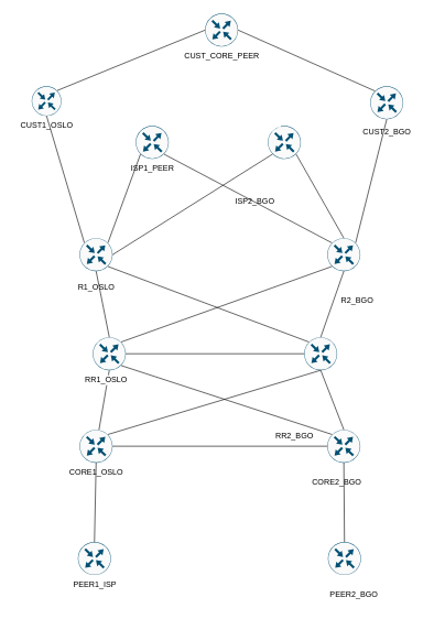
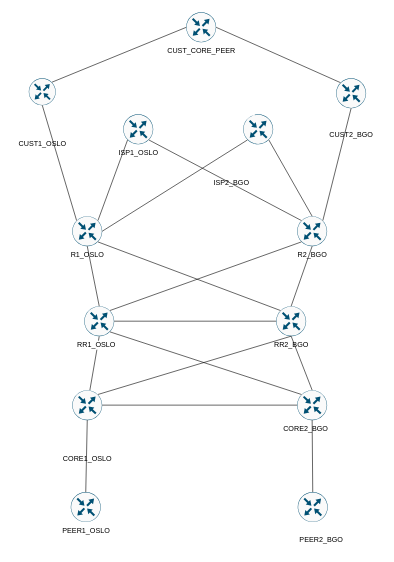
  <mxCell id="0" />
  <mxCell id="1" parent="0" />
  <mxCell id="2" value="" style="sketch=0;points=[[0.5,0,0],[1,0.5,0],[0.5,1,0],[0,0.5,0],[0.145,0.145,0],[0.856,0.145,0],[0.855,0.856,0],[0.145,0.855,0]];verticalLabelPosition=bottom;html=1;verticalAlign=top;aspect=fixed;align=center;pointerEvents=1;shape=mxgraph.cisco19.rect;prIcon=router;fillColor=#FAFAFA;strokeColor=#005073;" parent="1" vertex="1"><mxGeometry x="47.5" y="130" width="45" height="45" as="geometry" /></mxCell>
  <mxCell id="3" value="" style="sketch=0;points=[[0.5,0,0],[1,0.5,0],[0.5,1,0],[0,0.5,0],[0.145,0.145,0],[0.856,0.145,0],[0.855,0.856,0],[0.145,0.855,0]];verticalLabelPosition=bottom;html=1;verticalAlign=top;aspect=fixed;align=center;pointerEvents=1;shape=mxgraph.cisco19.rect;prIcon=router;fillColor=#FAFAFA;strokeColor=#005073;" parent="1" vertex="1"><mxGeometry x="310" y="20" width="50" height="50" as="geometry" /></mxCell>
  <mxCell id="4" value="" style="sketch=0;points=[[0.5,0,0],[1,0.5,0],[0.5,1,0],[0,0.5,0],[0.145,0.145,0],[0.856,0.145,0],[0.855,0.856,0],[0.145,0.855,0]];verticalLabelPosition=bottom;html=1;verticalAlign=top;aspect=fixed;align=center;pointerEvents=1;shape=mxgraph.cisco19.rect;prIcon=router;fillColor=#FAFAFA;strokeColor=#005073;" parent="1" vertex="1"><mxGeometry x="560" y="130" width="50" height="50" as="geometry" /></mxCell>
  <mxCell id="5" value="" style="sketch=0;points=[[0.5,0,0],[1,0.5,0],[0.5,1,0],[0,0.5,0],[0.145,0.145,0],[0.856,0.145,0],[0.855,0.856,0],[0.145,0.855,0]];verticalLabelPosition=bottom;html=1;verticalAlign=top;aspect=fixed;align=center;pointerEvents=1;shape=mxgraph.cisco19.rect;prIcon=router;fillColor=#FAFAFA;strokeColor=#005073;" parent="1" vertex="1"><mxGeometry x="405" y="190" width="50" height="50" as="geometry" /></mxCell>
  <mxCell id="6" value="" style="sketch=0;points=[[0.5,0,0],[1,0.5,0],[0.5,1,0],[0,0.5,0],[0.145,0.145,0],[0.856,0.145,0],[0.855,0.856,0],[0.145,0.855,0]];verticalLabelPosition=bottom;html=1;verticalAlign=top;aspect=fixed;align=center;pointerEvents=1;shape=mxgraph.cisco19.rect;prIcon=router;fillColor=#FAFAFA;strokeColor=#005073;" parent="1" vertex="1"><mxGeometry x="120" y="650" width="50" height="50" as="geometry" /></mxCell>
  <mxCell id="7" value="" style="sketch=0;points=[[0.5,0,0],[1,0.5,0],[0.5,1,0],[0,0.5,0],[0.145,0.145,0],[0.856,0.145,0],[0.855,0.856,0],[0.145,0.855,0]];verticalLabelPosition=bottom;html=1;verticalAlign=top;aspect=fixed;align=center;pointerEvents=1;shape=mxgraph.cisco19.rect;prIcon=router;fillColor=#FAFAFA;strokeColor=#005073;" parent="1" vertex="1"><mxGeometry x="205" y="190" width="50" height="50" as="geometry" /></mxCell>
  <mxCell id="8" value="" style="sketch=0;points=[[0.5,0,0],[1,0.5,0],[0.5,1,0],[0,0.5,0],[0.145,0.145,0],[0.856,0.145,0],[0.855,0.856,0],[0.145,0.855,0]];verticalLabelPosition=bottom;html=1;verticalAlign=top;aspect=fixed;align=center;pointerEvents=1;shape=mxgraph.cisco19.rect;prIcon=router;fillColor=#FAFAFA;strokeColor=#005073;" parent="1" vertex="1"><mxGeometry x="120" y="360" width="50" height="50" as="geometry" /></mxCell>
  <mxCell id="9" value="" style="sketch=0;points=[[0.5,0,0],[1,0.5,0],[0.5,1,0],[0,0.5,0],[0.145,0.145,0],[0.856,0.145,0],[0.855,0.856,0],[0.145,0.855,0]];verticalLabelPosition=bottom;html=1;verticalAlign=top;aspect=fixed;align=center;pointerEvents=1;shape=mxgraph.cisco19.rect;prIcon=router;fillColor=#FAFAFA;strokeColor=#005073;" parent="1" vertex="1"><mxGeometry x="117.5" y="820" width="50" height="50" as="geometry" /></mxCell>
  <mxCell id="10" value="" style="sketch=0;points=[[0.5,0,0],[1,0.5,0],[0.5,1,0],[0,0.5,0],[0.145,0.145,0],[0.856,0.145,0],[0.855,0.856,0],[0.145,0.855,0]];verticalLabelPosition=bottom;html=1;verticalAlign=top;aspect=fixed;align=center;pointerEvents=1;shape=mxgraph.cisco19.rect;prIcon=router;fillColor=#FAFAFA;strokeColor=#005073;" parent="1" vertex="1"><mxGeometry x="496" y="820" width="50" height="50" as="geometry" /></mxCell>
  <mxCell id="11" style="rounded=0;orthogonalLoop=1;jettySize=auto;html=1;exitX=0.5;exitY=1;exitDx=0;exitDy=0;exitPerimeter=0;endArrow=none;startFill=0;" parent="1" source="12" target="6" edge="1"><mxGeometry relative="1" as="geometry" /></mxCell>
  <mxCell id="12" value="" style="sketch=0;points=[[0.5,0,0],[1,0.5,0],[0.5,1,0],[0,0.5,0],[0.145,0.145,0],[0.856,0.145,0],[0.855,0.856,0],[0.145,0.855,0]];verticalLabelPosition=bottom;html=1;verticalAlign=top;aspect=fixed;align=center;pointerEvents=1;shape=mxgraph.cisco19.rect;prIcon=router;fillColor=#FAFAFA;strokeColor=#005073;" parent="1" vertex="1"><mxGeometry x="140" y="510" width="50" height="50" as="geometry" /></mxCell>
  <mxCell id="13" value="" style="sketch=0;points=[[0.5,0,0],[1,0.5,0],[0.5,1,0],[0,0.5,0],[0.145,0.145,0],[0.856,0.145,0],[0.855,0.856,0],[0.145,0.855,0]];verticalLabelPosition=bottom;html=1;verticalAlign=top;aspect=fixed;align=center;pointerEvents=1;shape=mxgraph.cisco19.rect;prIcon=router;fillColor=#FAFAFA;strokeColor=#005073;" parent="1" vertex="1"><mxGeometry x="495" y="360" width="50" height="50" as="geometry" /></mxCell>
  <mxCell id="14" value="" style="sketch=0;points=[[0.5,0,0],[1,0.5,0],[0.5,1,0],[0,0.5,0],[0.145,0.145,0],[0.856,0.145,0],[0.855,0.856,0],[0.145,0.855,0]];verticalLabelPosition=bottom;html=1;verticalAlign=top;aspect=fixed;align=center;pointerEvents=1;shape=mxgraph.cisco19.rect;prIcon=router;fillColor=#FAFAFA;strokeColor=#005073;" parent="1" vertex="1"><mxGeometry x="460" y="510" width="50" height="50" as="geometry" /></mxCell>
  <mxCell id="15" value="" style="sketch=0;points=[[0.5,0,0],[1,0.5,0],[0.5,1,0],[0,0.5,0],[0.145,0.145,0],[0.856,0.145,0],[0.855,0.856,0],[0.145,0.855,0]];verticalLabelPosition=bottom;html=1;verticalAlign=top;aspect=fixed;align=center;pointerEvents=1;shape=mxgraph.cisco19.rect;prIcon=router;fillColor=#FAFAFA;strokeColor=#005073;" parent="1" vertex="1"><mxGeometry x="495" y="650" width="50" height="50" as="geometry" /></mxCell>
- <mxCell id="16" value="CUST1_OSLO" style="text;html=1;align=center;verticalAlign=middle;resizable=0;points=[];autosize=1;strokeColor=none;fillColor=none;labelBackgroundColor=default;" parent="1" vertex="1"><mxGeometry x="20" y="175" width="100" height="30" as="geometry" /></mxCell>
+ <mxCell id="16" value="CUST1_OSLO" style="text;html=1;align=center;verticalAlign=middle;resizable=0;points=[];autosize=1;strokeColor=none;fillColor=none;labelBackgroundColor=default;" parent="1" vertex="1"><mxGeometry x="20" y="225" width="100" height="30" as="geometry" /></mxCell>
  <mxCell id="17" value="CUST_CORE_PEER" style="text;html=1;align=center;verticalAlign=middle;resizable=0;points=[];autosize=1;strokeColor=none;fillColor=none;labelBackgroundColor=default;" parent="1" vertex="1"><mxGeometry x="265" y="70" width="140" height="30" as="geometry" /></mxCell>
- <mxCell id="18" value="ISP1_PEER" style="text;html=1;align=center;verticalAlign=middle;resizable=0;points=[];autosize=1;strokeColor=none;fillColor=none;labelBackgroundColor=default;" parent="1" vertex="1"><mxGeometry x="185" y="240" width="90" height="30" as="geometry" /></mxCell>
+ <mxCell id="18" value="ISP1_OSLO" style="text;html=1;align=center;verticalAlign=middle;resizable=0;points=[];autosize=1;strokeColor=none;fillColor=none;labelBackgroundColor=default;" parent="1" vertex="1"><mxGeometry x="185" y="240" width="90" height="30" as="geometry" /></mxCell>
  <mxCell id="19" value="ISP2_BGO" style="text;html=1;align=center;verticalAlign=middle;resizable=0;points=[];autosize=1;strokeColor=none;fillColor=none;" parent="1" vertex="1"><mxGeometry x="345" y="290" width="80" height="30" as="geometry" /></mxCell>
- <mxCell id="20" value="CORE2_BGO" style="text;html=1;align=center;verticalAlign=middle;resizable=0;points=[];autosize=1;strokeColor=none;fillColor=none;" parent="1" vertex="1"><mxGeometry x="459" y="715" width="100" height="30" as="geometry" /></mxCell>
- <mxCell id="21" value="CORE1_OSLO" style="text;html=1;align=center;verticalAlign=middle;resizable=0;points=[];autosize=1;strokeColor=none;fillColor=none;labelBackgroundColor=default;" parent="1" vertex="1"><mxGeometry x="95" y="700" width="100" height="30" as="geometry" /></mxCell>
+ <mxCell id="20" value="CORE2_BGO" style="text;html=1;align=center;verticalAlign=middle;resizable=0;points=[];autosize=1;strokeColor=none;fillColor=none;" parent="1" vertex="1"><mxGeometry x="459" y="700" width="100" height="30" as="geometry" /></mxCell>
+ <mxCell id="21" value="CORE1_OSLO" style="text;html=1;align=center;verticalAlign=middle;resizable=0;points=[];autosize=1;strokeColor=none;fillColor=none;labelBackgroundColor=default;" parent="1" vertex="1"><mxGeometry x="95" y="750" width="100" height="30" as="geometry" /></mxCell>
  <mxCell id="22" value="RR1_OSLO" style="text;html=1;align=center;verticalAlign=middle;resizable=0;points=[];autosize=1;strokeColor=none;fillColor=none;labelBackgroundColor=default;" parent="1" vertex="1"><mxGeometry x="115" y="560" width="90" height="30" as="geometry" /></mxCell>
- <mxCell id="23" value="CUST2_BGO" style="text;html=1;align=center;verticalAlign=middle;resizable=0;points=[];autosize=1;strokeColor=none;fillColor=none;labelBackgroundColor=default;" parent="1" vertex="1"><mxGeometry x="535" y="185" width="100" height="30" as="geometry" /></mxCell>
- <mxCell id="24" value="R1_OSLO" style="text;html=1;align=center;verticalAlign=middle;resizable=0;points=[];autosize=1;strokeColor=none;fillColor=none;labelBackgroundColor=default;" parent="1" vertex="1"><mxGeometry x="105" y="420" width="80" height="30" as="geometry" /></mxCell>
- <mxCell id="25" value="R2_BGO" style="text;html=1;align=center;verticalAlign=middle;resizable=0;points=[];autosize=1;strokeColor=none;fillColor=none;labelBackgroundColor=default;" parent="1" vertex="1"><mxGeometry x="505" y="440" width="70" height="30" as="geometry" /></mxCell>
- <mxCell id="26" value="RR2_BGO" style="text;html=1;align=center;verticalAlign=middle;resizable=0;points=[];autosize=1;strokeColor=none;fillColor=none;labelBorderColor=none;labelBackgroundColor=default;" parent="1" vertex="1"><mxGeometry x="405" y="645" width="80" height="30" as="geometry" /></mxCell>
- <mxCell id="27" value="PEER1_ISP" style="text;html=1;align=center;verticalAlign=middle;resizable=0;points=[];autosize=1;strokeColor=none;fillColor=none;" parent="1" vertex="1"><mxGeometry x="92.5" y="870" width="100" height="30" as="geometry" /></mxCell>
+ <mxCell id="23" value="CUST2_BGO" style="text;html=1;align=center;verticalAlign=middle;resizable=0;points=[];autosize=1;strokeColor=none;fillColor=none;labelBackgroundColor=default;" parent="1" vertex="1"><mxGeometry x="535" y="210" width="100" height="30" as="geometry" /></mxCell>
+ <mxCell id="24" value="R1_OSLO" style="text;html=1;align=center;verticalAlign=middle;resizable=0;points=[];autosize=1;strokeColor=none;fillColor=none;labelBackgroundColor=default;" parent="1" vertex="1"><mxGeometry x="105" y="410" width="80" height="30" as="geometry" /></mxCell>
+ <mxCell id="25" value="R2_BGO" style="text;html=1;align=center;verticalAlign=middle;resizable=0;points=[];autosize=1;strokeColor=none;fillColor=none;labelBackgroundColor=default;" parent="1" vertex="1"><mxGeometry x="485" y="410" width="70" height="30" as="geometry" /></mxCell>
+ <mxCell id="26" value="RR2_BGO" style="text;html=1;align=center;verticalAlign=middle;resizable=0;points=[];autosize=1;strokeColor=none;fillColor=none;labelBorderColor=none;labelBackgroundColor=default;" parent="1" vertex="1"><mxGeometry x="445" y="560" width="80" height="30" as="geometry" /></mxCell>
+ <mxCell id="27" value="PEER1_OSLO" style="text;html=1;align=center;verticalAlign=middle;resizable=0;points=[];autosize=1;strokeColor=none;fillColor=none;" parent="1" vertex="1"><mxGeometry x="92.5" y="870" width="100" height="30" as="geometry" /></mxCell>
  <mxCell id="28" value="PEER2_BGO" style="text;html=1;align=center;verticalAlign=middle;resizable=0;points=[];autosize=1;strokeColor=none;fillColor=none;" parent="1" vertex="1"><mxGeometry x="485" y="885" width="100" height="30" as="geometry" /></mxCell>
  <mxCell id="29" style="rounded=0;orthogonalLoop=1;jettySize=auto;html=1;exitX=0.856;exitY=0.145;exitDx=0;exitDy=0;exitPerimeter=0;entryX=0.145;entryY=0.855;entryDx=0;entryDy=0;entryPerimeter=0;endArrow=none;startFill=0;" parent="1" source="8" target="7" edge="1"><mxGeometry relative="1" as="geometry" /></mxCell>
  <mxCell id="30" style="rounded=0;orthogonalLoop=1;jettySize=auto;html=1;exitX=1;exitY=0.5;exitDx=0;exitDy=0;exitPerimeter=0;entryX=0.145;entryY=0.855;entryDx=0;entryDy=0;entryPerimeter=0;endArrow=none;startFill=0;" parent="1" source="8" target="5" edge="1"><mxGeometry relative="1" as="geometry" /></mxCell>
  <mxCell id="31" style="rounded=0;orthogonalLoop=1;jettySize=auto;html=1;exitX=0.145;exitY=0.145;exitDx=0;exitDy=0;exitPerimeter=0;entryX=0.855;entryY=0.856;entryDx=0;entryDy=0;entryPerimeter=0;endArrow=none;startFill=0;" parent="1" source="13" target="7" edge="1"><mxGeometry relative="1" as="geometry" /></mxCell>
  <mxCell id="32" style="rounded=0;orthogonalLoop=1;jettySize=auto;html=1;exitX=0.5;exitY=0;exitDx=0;exitDy=0;exitPerimeter=0;entryX=0.855;entryY=0.856;entryDx=0;entryDy=0;entryPerimeter=0;endArrow=none;startFill=0;" parent="1" source="13" target="5" edge="1"><mxGeometry relative="1" as="geometry" /></mxCell>
  <mxCell id="33" style="rounded=0;orthogonalLoop=1;jettySize=auto;html=1;exitX=0.5;exitY=1;exitDx=0;exitDy=0;exitPerimeter=0;entryX=0.5;entryY=0;entryDx=0;entryDy=0;entryPerimeter=0;endArrow=none;startFill=0;" parent="1" source="8" target="12" edge="1"><mxGeometry relative="1" as="geometry" /></mxCell>
  <mxCell id="34" style="rounded=0;orthogonalLoop=1;jettySize=auto;html=1;exitX=0.855;exitY=0.856;exitDx=0;exitDy=0;exitPerimeter=0;entryX=0.145;entryY=0.145;entryDx=0;entryDy=0;entryPerimeter=0;endArrow=none;startFill=0;" parent="1" source="8" target="14" edge="1"><mxGeometry relative="1" as="geometry" /></mxCell>
  <mxCell id="35" style="rounded=0;orthogonalLoop=1;jettySize=auto;html=1;exitX=0.5;exitY=1;exitDx=0;exitDy=0;exitPerimeter=0;entryX=0.5;entryY=0;entryDx=0;entryDy=0;entryPerimeter=0;endArrow=none;startFill=0;" parent="1" source="13" target="14" edge="1"><mxGeometry relative="1" as="geometry" /></mxCell>
  <mxCell id="36" style="rounded=0;orthogonalLoop=1;jettySize=auto;html=1;exitX=0.145;exitY=0.855;exitDx=0;exitDy=0;exitPerimeter=0;entryX=0.856;entryY=0.145;entryDx=0;entryDy=0;entryPerimeter=0;endArrow=none;startFill=0;" parent="1" source="13" target="12" edge="1"><mxGeometry relative="1" as="geometry" /></mxCell>
  <mxCell id="37" style="rounded=0;orthogonalLoop=1;jettySize=auto;html=1;exitX=0.855;exitY=0.856;exitDx=0;exitDy=0;exitPerimeter=0;entryX=0.145;entryY=0.145;entryDx=0;entryDy=0;entryPerimeter=0;endArrow=none;startFill=0;" parent="1" source="12" target="15" edge="1"><mxGeometry relative="1" as="geometry" /></mxCell>
  <mxCell id="38" style="rounded=0;orthogonalLoop=1;jettySize=auto;html=1;exitX=0.5;exitY=1;exitDx=0;exitDy=0;exitPerimeter=0;entryX=0.856;entryY=0.145;entryDx=0;entryDy=0;entryPerimeter=0;endArrow=none;startFill=0;" parent="1" source="14" target="6" edge="1"><mxGeometry relative="1" as="geometry" /></mxCell>
  <mxCell id="39" style="rounded=0;orthogonalLoop=1;jettySize=auto;html=1;exitX=0.5;exitY=1;exitDx=0;exitDy=0;exitPerimeter=0;entryX=0.5;entryY=0;entryDx=0;entryDy=0;entryPerimeter=0;endArrow=none;startFill=0;" parent="1" source="14" target="15" edge="1"><mxGeometry relative="1" as="geometry" /></mxCell>
  <mxCell id="40" style="rounded=0;orthogonalLoop=1;jettySize=auto;html=1;exitX=0.5;exitY=1;exitDx=0;exitDy=0;exitPerimeter=0;entryX=0.5;entryY=0;entryDx=0;entryDy=0;entryPerimeter=0;endArrow=none;startFill=0;" parent="1" source="6" target="9" edge="1"><mxGeometry relative="1" as="geometry" /></mxCell>
  <mxCell id="41" style="rounded=0;orthogonalLoop=1;jettySize=auto;html=1;exitX=0.5;exitY=1;exitDx=0;exitDy=0;exitPerimeter=0;entryX=0.5;entryY=0;entryDx=0;entryDy=0;entryPerimeter=0;endArrow=none;startFill=0;" parent="1" source="15" target="10" edge="1"><mxGeometry relative="1" as="geometry" /></mxCell>
  <mxCell id="42" style="rounded=0;orthogonalLoop=1;jettySize=auto;html=1;exitX=0.856;exitY=0.145;exitDx=0;exitDy=0;exitPerimeter=0;entryX=0;entryY=0.5;entryDx=0;entryDy=0;entryPerimeter=0;endArrow=none;startFill=0;" parent="1" source="2" target="3" edge="1"><mxGeometry relative="1" as="geometry" /></mxCell>
  <mxCell id="43" style="rounded=0;orthogonalLoop=1;jettySize=auto;html=1;exitX=0.145;exitY=0.145;exitDx=0;exitDy=0;exitPerimeter=0;entryX=1;entryY=0.5;entryDx=0;entryDy=0;entryPerimeter=0;endArrow=none;startFill=0;" parent="1" source="4" target="3" edge="1"><mxGeometry relative="1" as="geometry" /></mxCell>
  <mxCell id="44" style="rounded=0;orthogonalLoop=1;jettySize=auto;html=1;exitX=1;exitY=0.5;exitDx=0;exitDy=0;exitPerimeter=0;entryX=0;entryY=0.5;entryDx=0;entryDy=0;entryPerimeter=0;endArrow=none;startFill=0;" parent="1" source="6" target="15" edge="1"><mxGeometry relative="1" as="geometry" /></mxCell>
  <mxCell id="45" style="rounded=0;orthogonalLoop=1;jettySize=auto;html=1;exitX=1;exitY=0.5;exitDx=0;exitDy=0;exitPerimeter=0;entryX=0;entryY=0.5;entryDx=0;entryDy=0;entryPerimeter=0;endArrow=none;startFill=0;" parent="1" source="12" target="14" edge="1"><mxGeometry relative="1" as="geometry" /></mxCell>
  <mxCell id="46" style="rounded=0;orthogonalLoop=1;jettySize=auto;html=1;exitX=0.856;exitY=0.145;exitDx=0;exitDy=0;exitPerimeter=0;entryX=0.5;entryY=1;entryDx=0;entryDy=0;entryPerimeter=0;endArrow=none;startFill=0;" parent="1" source="13" target="4" edge="1"><mxGeometry relative="1" as="geometry" /></mxCell>
  <mxCell id="47" style="rounded=0;orthogonalLoop=1;jettySize=auto;html=1;exitX=0.145;exitY=0.145;exitDx=0;exitDy=0;exitPerimeter=0;entryX=0.5;entryY=1;entryDx=0;entryDy=0;entryPerimeter=0;endArrow=none;startFill=0;" parent="1" source="8" target="2" edge="1"><mxGeometry relative="1" as="geometry" /></mxCell>
